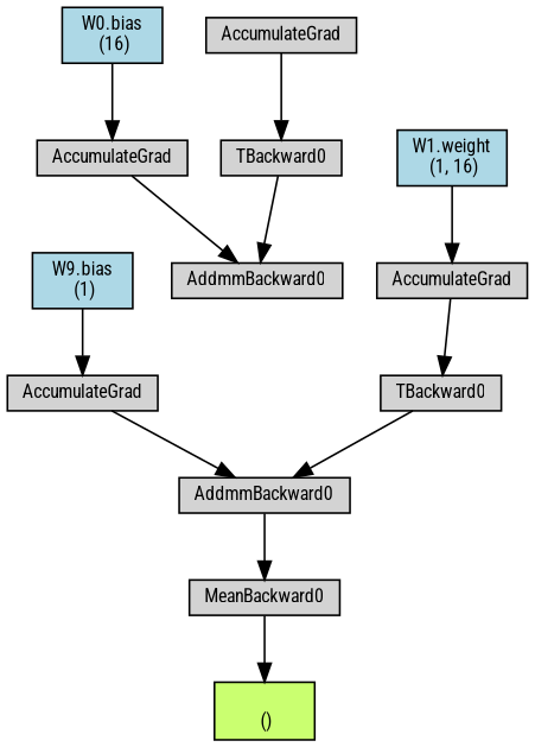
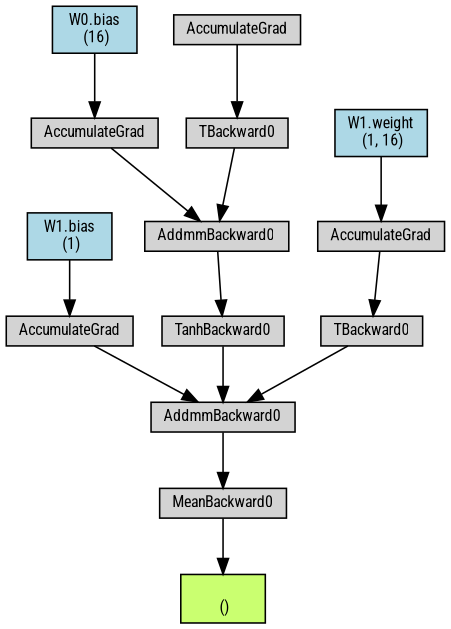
  digraph {
    fontname="Roboto Condensed"
    node [align=left fontname="Roboto Condensed" fontsize=10 ranksep=0.1 shape=box style=filled]
    edge [fontname="Roboto Condensed"]
    n1 [fillcolor=darkolivegreen1 height=0.2 label="\n ()"]
    n2 [height=0.2 label=MeanBackward0]
    n3 [height=0.2 label=AddmmBackward0]
    n4 [height=0.2 label=AccumulateGrad]
-   n5 [fillcolor=lightblue height=0.2 label="W9.bias\n (1)"]
+   n5 [fillcolor=lightblue height=0.2 label="W1.bias\n (1)"]
+   n6 [height=0.2 label=TanhBackward0]
    n7 [height=0.2 label=AddmmBackward0]
    n8 [height=0.2 label=AccumulateGrad]
    n9 [fillcolor=lightblue height=0.2 label="W0.bias\n (16)"]
    n10 [height=0.2 label=TBackward0]
    n11 [height=0.2 label=AccumulateGrad]
    n12 [height=0.2 label=TBackward0]
    n13 [height=0.2 label=AccumulateGrad]
    n14 [fillcolor=lightblue height=0.2 label="W1.weight\n (1, 16)"]
    n2 -> n1
    n3 -> n2
    n4 -> n3
    n5 -> n4
+   n6 -> n3
+   n7 -> n6
    n8 -> n7
    n9 -> n8
    n10 -> n7
    n11 -> n10
    n12 -> n3
    n13 -> n12
    n14 -> n13
  }
